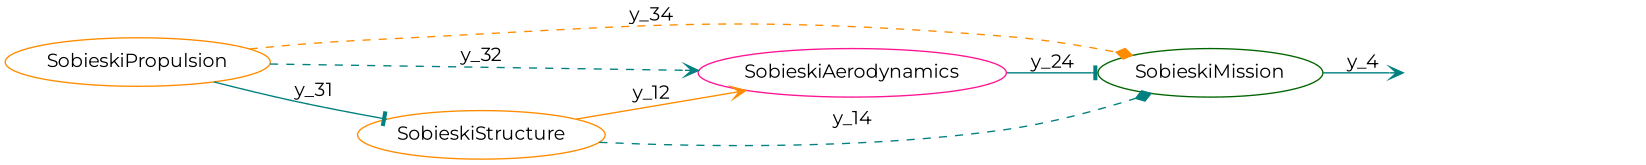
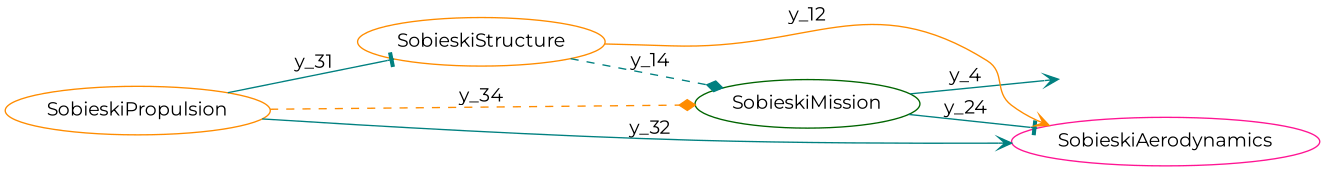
  digraph {
    fontname=Montserrat
    rankdir=LR
    node [color=darkorange fontname=Montserrat]
    edge [arrowhead=vee color=teal dir=forward fontcolor=black fontname=Montserrat penwidth=1.0 style=bold]
    SobieskiAerodynamics [color=deeppink]
    SobieskiMission [color=darkgreen]
    SobieskiStructure
    SobieskiPropulsion
    _SobieskiMission [style=invis color=""]
-   SobieskiAerodynamics -> SobieskiMission [arrowhead=tee label=y_24]
+   SobieskiMission -> SobieskiAerodynamics [arrowhead=tee label=y_24]
    SobieskiMission -> _SobieskiMission [label=y_4]
    SobieskiStructure -> SobieskiAerodynamics [color=darkorange label=y_12]
    SobieskiStructure -> SobieskiMission [arrowhead=diamond label=y_14 style=dashed]
-   SobieskiPropulsion -> SobieskiAerodynamics [label=y_32 style=dashed]
+   SobieskiPropulsion -> SobieskiAerodynamics [label=y_32]
    SobieskiPropulsion -> SobieskiMission [arrowhead=diamond color=darkorange label=y_34 style=dashed]
    SobieskiPropulsion -> SobieskiStructure [arrowhead=tee label=y_31]
  }
